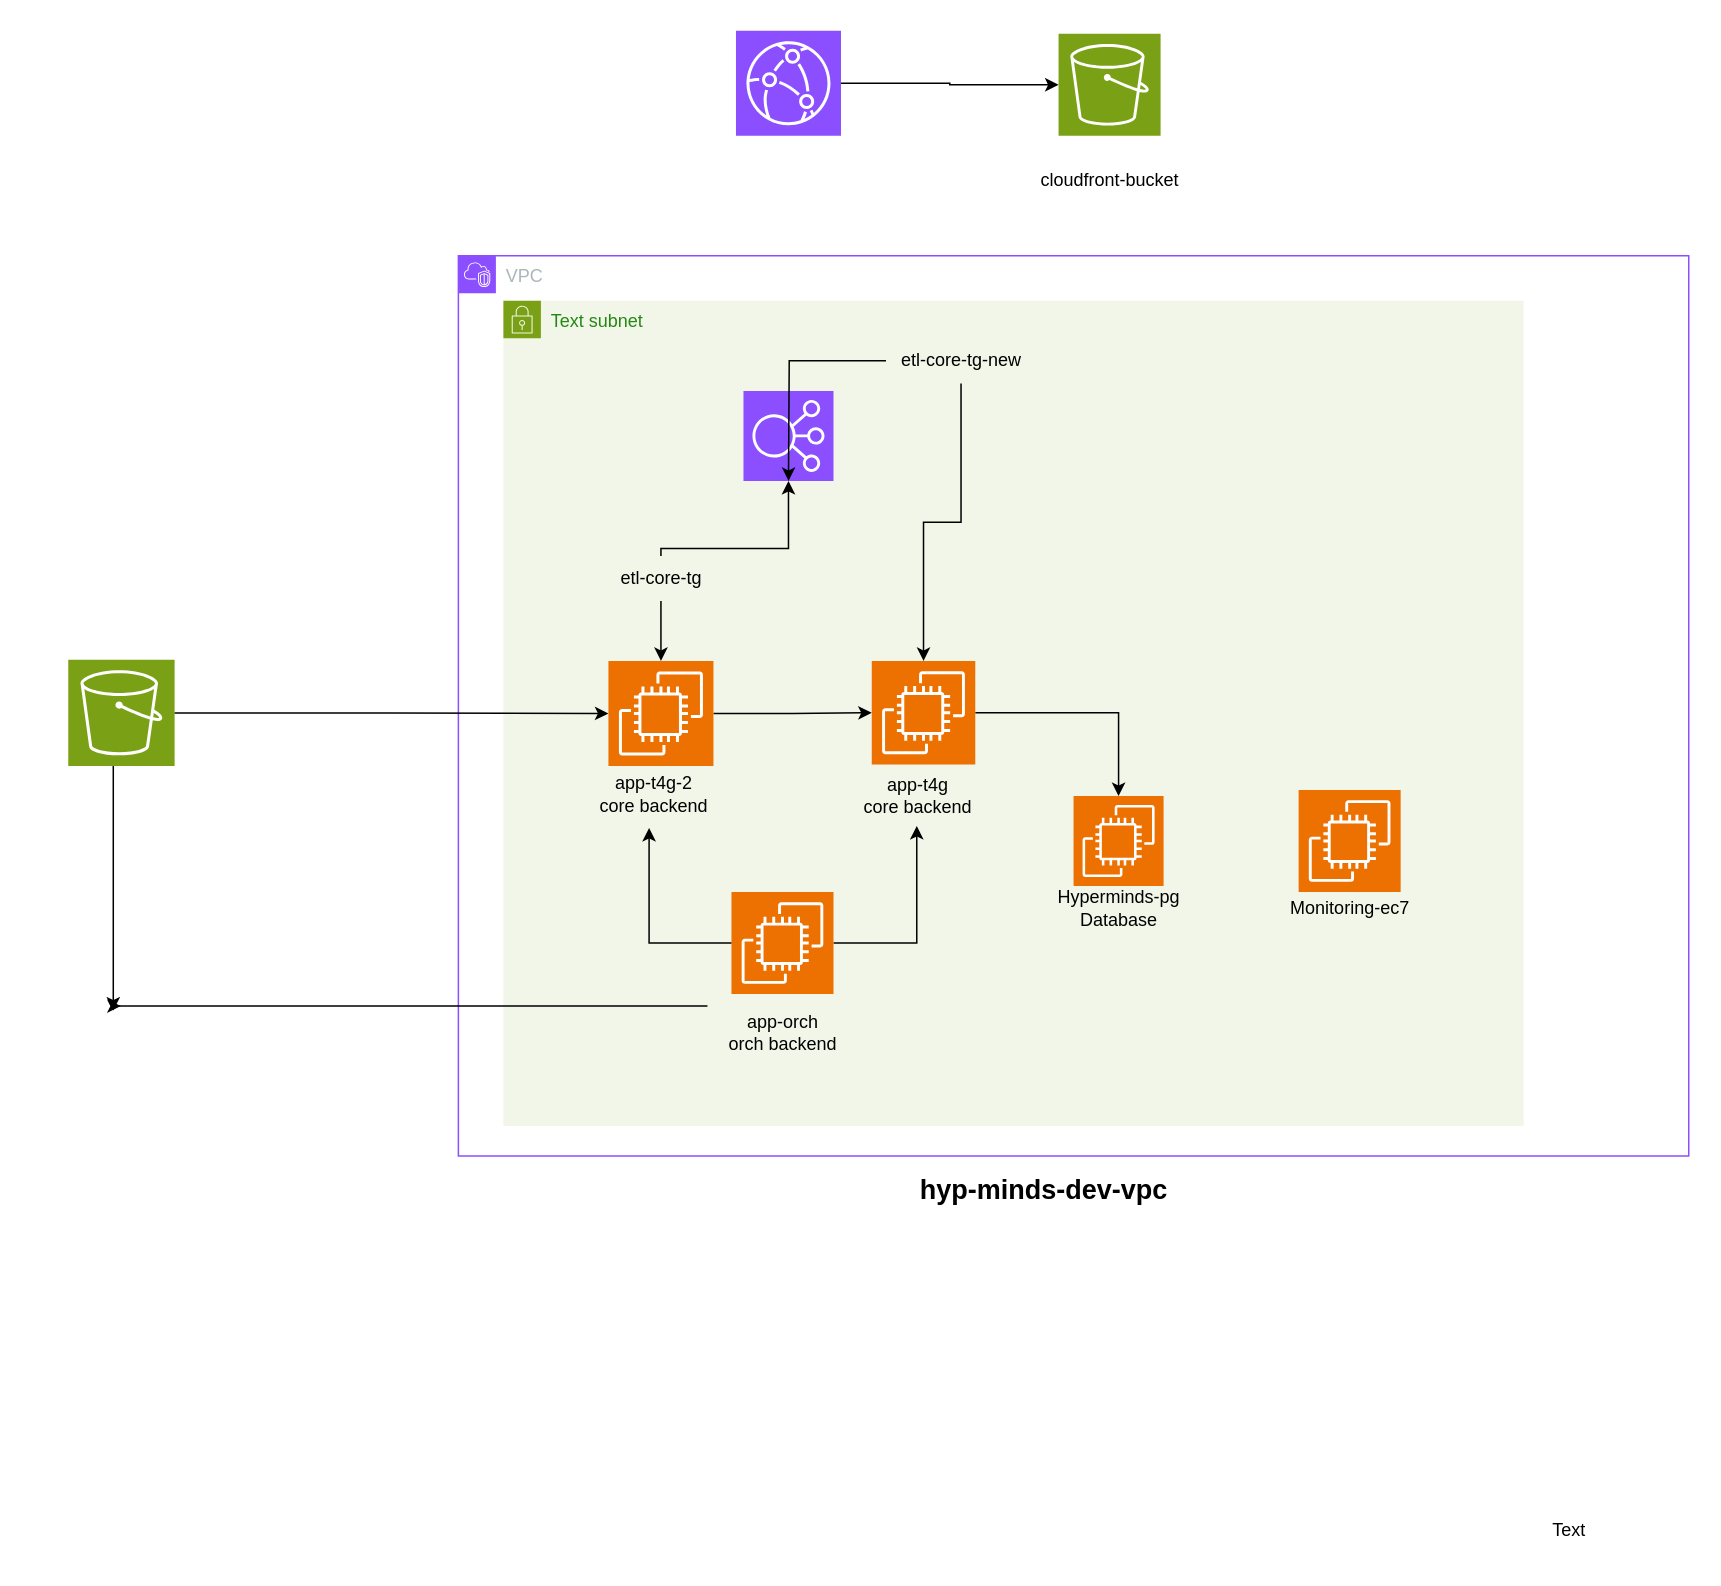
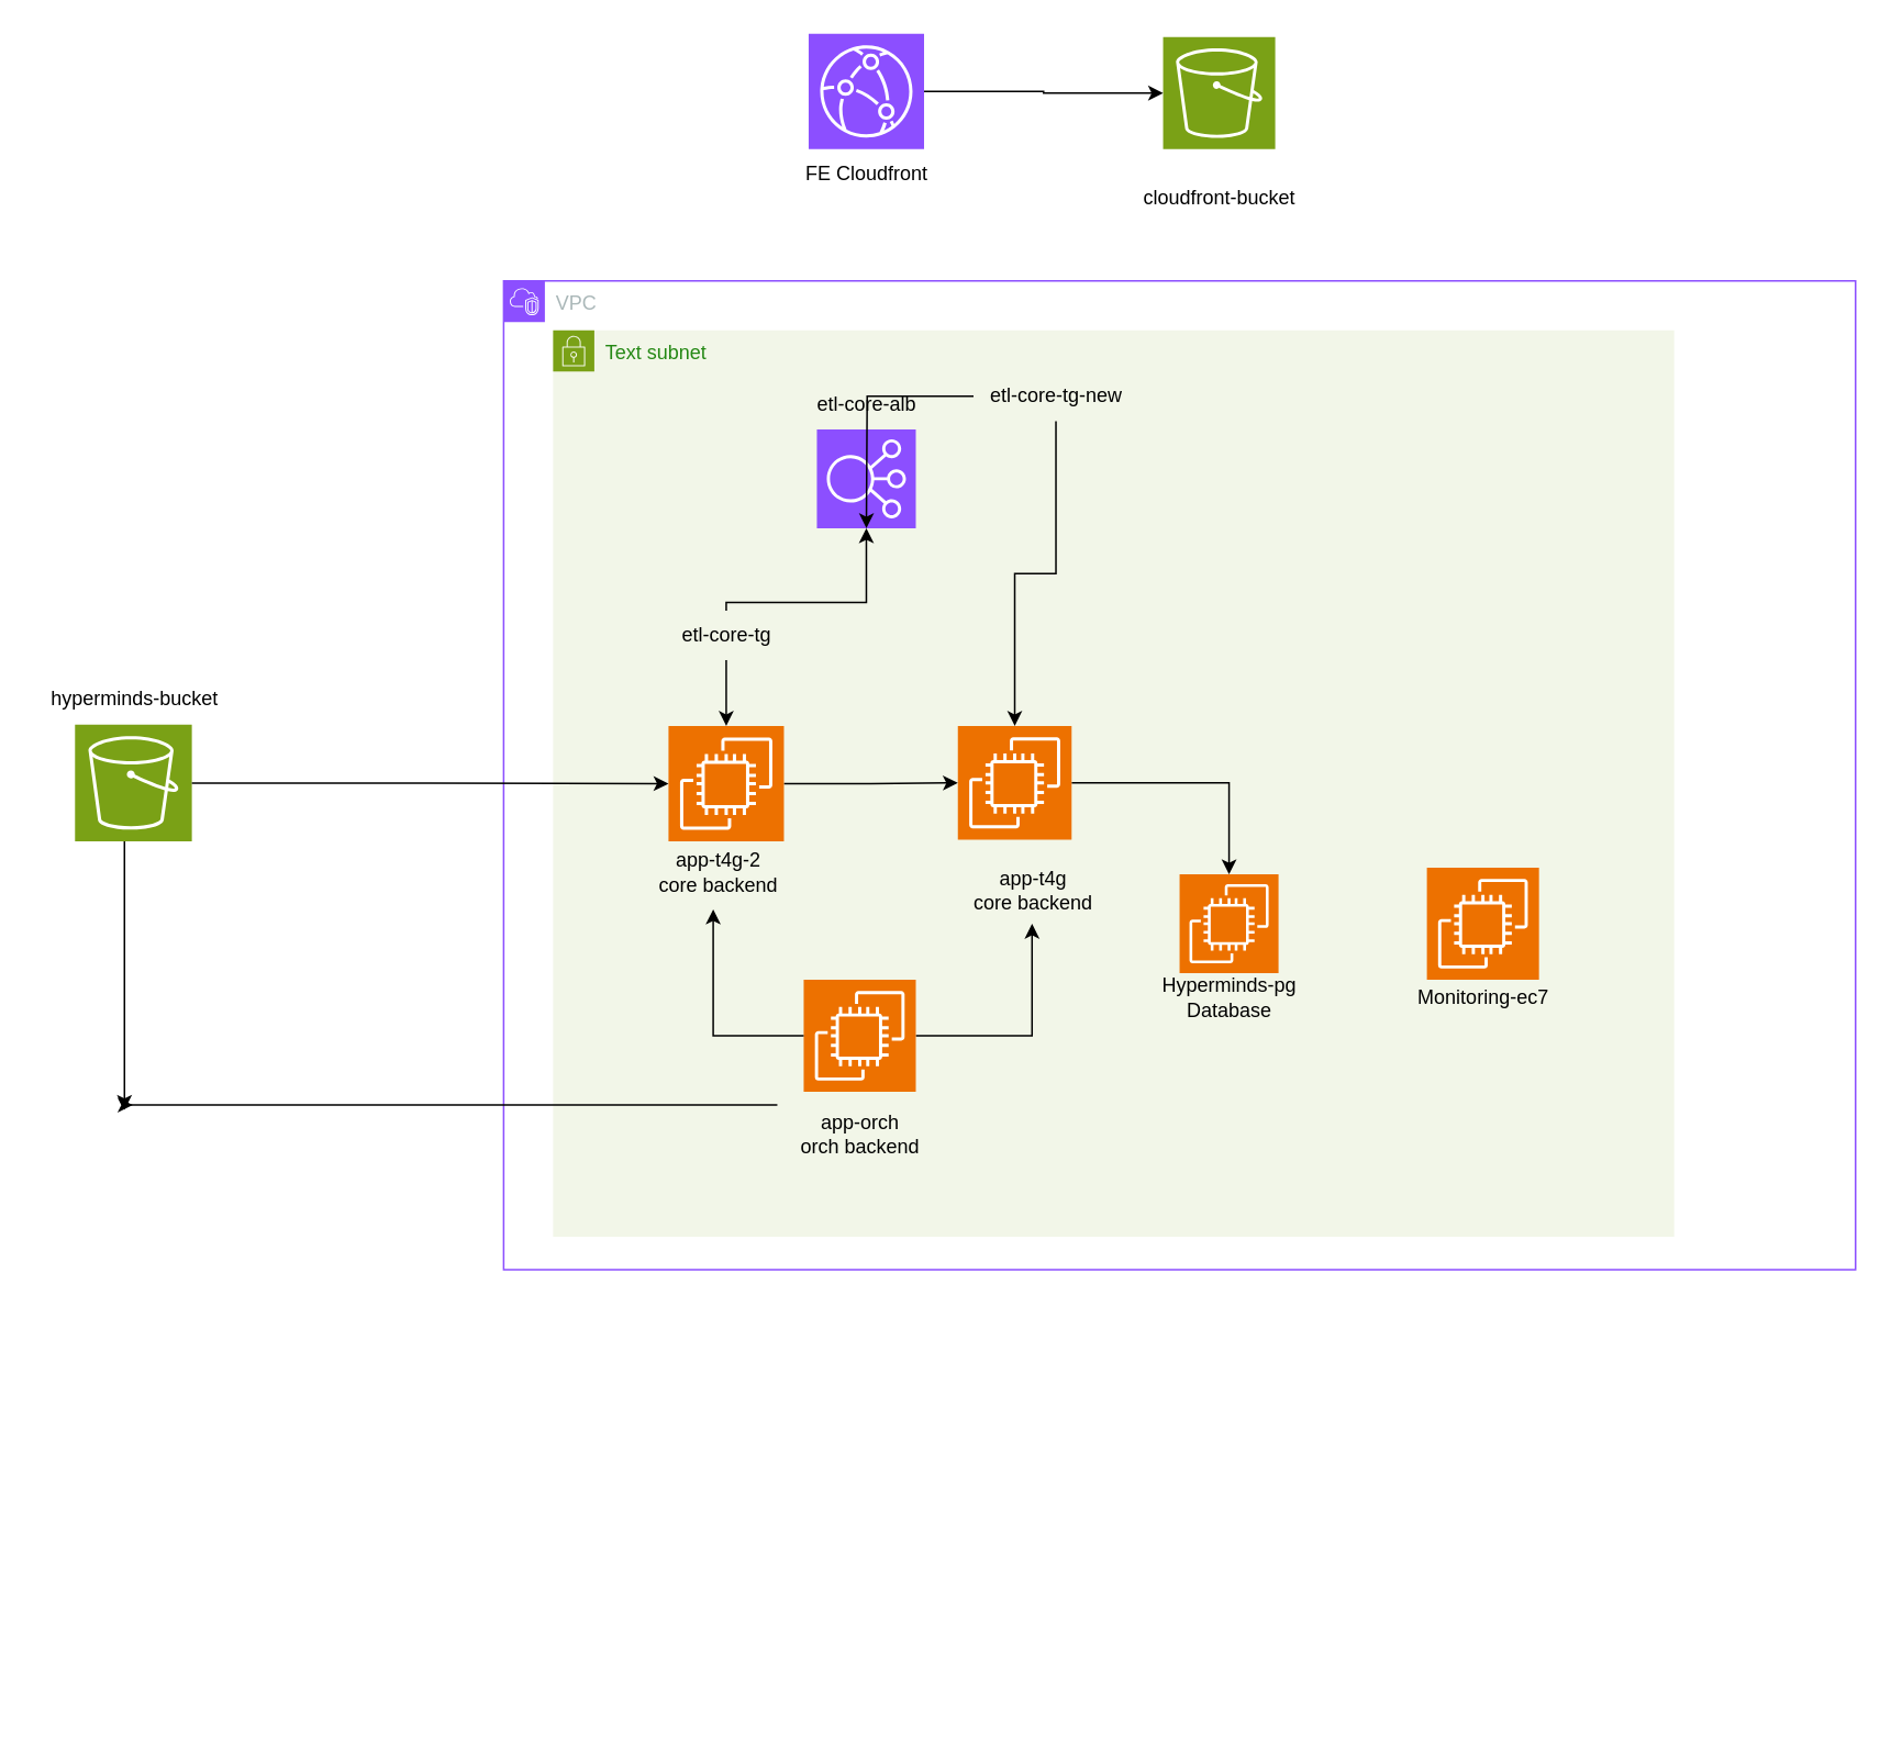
  <mxCell id="0" />
  <mxCell id="1" parent="0" />
  <mxCell id="2" value="VPC" style="points=[[0,0],[0.25,0],[0.5,0],[0.75,0],[1,0],[1,0.25],[1,0.5],[1,0.75],[1,1],[0.75,1],[0.5,1],[0.25,1],[0,1],[0,0.75],[0,0.5],[0,0.25]];outlineConnect=0;gradientColor=none;html=1;whiteSpace=wrap;fontSize=12;fontStyle=0;container=1;pointerEvents=0;collapsible=0;recursiveResize=0;shape=mxgraph.aws4.group;grIcon=mxgraph.aws4.group_vpc2;strokeColor=#8C4FFF;fillColor=none;verticalAlign=top;align=left;spacingLeft=30;fontColor=#AAB7B8;dashed=0;" vertex="1" parent="1"><mxGeometry x="305" y="170" width="820" height="600" as="geometry" /></mxCell>
  <mxCell id="3" value="Text subnet" style="points=[[0,0],[0.25,0],[0.5,0],[0.75,0],[1,0],[1,0.25],[1,0.5],[1,0.75],[1,1],[0.75,1],[0.5,1],[0.25,1],[0,1],[0,0.75],[0,0.5],[0,0.25]];outlineConnect=0;gradientColor=none;html=1;whiteSpace=wrap;fontSize=12;fontStyle=0;container=1;pointerEvents=0;collapsible=0;recursiveResize=0;shape=mxgraph.aws4.group;grIcon=mxgraph.aws4.group_security_group;grStroke=0;strokeColor=#7AA116;fillColor=#F2F6E8;verticalAlign=top;align=left;spacingLeft=30;fontColor=#248814;dashed=0;" vertex="1" parent="2"><mxGeometry x="30" y="30" width="680" height="550" as="geometry" /></mxCell>
  <mxCell id="4" style="edgeStyle=orthogonalEdgeStyle;rounded=0;orthogonalLoop=1;jettySize=auto;html=1;" edge="1" parent="3" source="5" target="20"><mxGeometry relative="1" as="geometry" /></mxCell>
  <mxCell id="5" value="" style="sketch=0;points=[[0,0,0],[0.25,0,0],[0.5,0,0],[0.75,0,0],[1,0,0],[0,1,0],[0.25,1,0],[0.5,1,0],[0.75,1,0],[1,1,0],[0,0.25,0],[0,0.5,0],[0,0.75,0],[1,0.25,0],[1,0.5,0],[1,0.75,0]];outlineConnect=0;fontColor=#232F3E;fillColor=#ED7100;strokeColor=#ffffff;dashed=0;verticalLabelPosition=bottom;verticalAlign=top;align=center;html=1;fontSize=12;fontStyle=0;aspect=fixed;shape=mxgraph.aws4.resourceIcon;resIcon=mxgraph.aws4.ec2;" vertex="1" parent="3"><mxGeometry x="152" y="394" width="68" height="68" as="geometry" /></mxCell>
  <mxCell id="6" value="" style="sketch=0;points=[[0,0,0],[0.25,0,0],[0.5,0,0],[0.75,0,0],[1,0,0],[0,1,0],[0.25,1,0],[0.5,1,0],[0.75,1,0],[1,1,0],[0,0.25,0],[0,0.5,0],[0,0.75,0],[1,0.25,0],[1,0.5,0],[1,0.75,0]];outlineConnect=0;fontColor=#232F3E;fillColor=#ED7100;strokeColor=#ffffff;dashed=0;verticalLabelPosition=bottom;verticalAlign=top;align=center;html=1;fontSize=12;fontStyle=0;aspect=fixed;shape=mxgraph.aws4.resourceIcon;resIcon=mxgraph.aws4.ec2;" vertex="1" parent="3"><mxGeometry x="530" y="326" width="68" height="68" as="geometry" /></mxCell>
  <mxCell id="7" style="edgeStyle=orthogonalEdgeStyle;rounded=0;orthogonalLoop=1;jettySize=auto;html=1;" edge="1" parent="3" source="8" target="11"><mxGeometry relative="1" as="geometry" /></mxCell>
  <mxCell id="8" value="" style="sketch=0;points=[[0,0,0],[0.25,0,0],[0.5,0,0],[0.75,0,0],[1,0,0],[0,1,0],[0.25,1,0],[0.5,1,0],[0.75,1,0],[1,1,0],[0,0.25,0],[0,0.5,0],[0,0.75,0],[1,0.25,0],[1,0.5,0],[1,0.75,0]];outlineConnect=0;fontColor=#232F3E;fillColor=#ED7100;strokeColor=#ffffff;dashed=0;verticalLabelPosition=bottom;verticalAlign=top;align=center;html=1;fontSize=12;fontStyle=0;aspect=fixed;shape=mxgraph.aws4.resourceIcon;resIcon=mxgraph.aws4.ec2;" vertex="1" parent="3"><mxGeometry x="245.5" y="240" width="69" height="69" as="geometry" /></mxCell>
  <mxCell id="9" style="edgeStyle=orthogonalEdgeStyle;rounded=0;orthogonalLoop=1;jettySize=auto;html=1;" edge="1" parent="3" source="10" target="8"><mxGeometry relative="1" as="geometry" /></mxCell>
  <mxCell id="10" value="" style="sketch=0;points=[[0,0,0],[0.25,0,0],[0.5,0,0],[0.75,0,0],[1,0,0],[0,1,0],[0.25,1,0],[0.5,1,0],[0.75,1,0],[1,1,0],[0,0.25,0],[0,0.5,0],[0,0.75,0],[1,0.25,0],[1,0.5,0],[1,0.75,0]];outlineConnect=0;fontColor=#232F3E;fillColor=#ED7100;strokeColor=#ffffff;dashed=0;verticalLabelPosition=bottom;verticalAlign=top;align=center;html=1;fontSize=12;fontStyle=0;aspect=fixed;shape=mxgraph.aws4.resourceIcon;resIcon=mxgraph.aws4.ec2;" vertex="1" parent="3"><mxGeometry x="70" y="240" width="70" height="70" as="geometry" /></mxCell>
  <mxCell id="11" value="" style="sketch=0;points=[[0,0,0],[0.25,0,0],[0.5,0,0],[0.75,0,0],[1,0,0],[0,1,0],[0.25,1,0],[0.5,1,0],[0.75,1,0],[1,1,0],[0,0.25,0],[0,0.5,0],[0,0.75,0],[1,0.25,0],[1,0.5,0],[1,0.75,0]];outlineConnect=0;fontColor=#232F3E;fillColor=#ED7100;strokeColor=#ffffff;dashed=0;verticalLabelPosition=bottom;verticalAlign=top;align=center;html=1;fontSize=12;fontStyle=0;aspect=fixed;shape=mxgraph.aws4.resourceIcon;resIcon=mxgraph.aws4.ec2;" vertex="1" parent="3"><mxGeometry x="380" y="330" width="60" height="60" as="geometry" /></mxCell>
  <mxCell id="12" value="" style="sketch=0;points=[[0,0,0],[0.25,0,0],[0.5,0,0],[0.75,0,0],[1,0,0],[0,1,0],[0.25,1,0],[0.5,1,0],[0.75,1,0],[1,1,0],[0,0.25,0],[0,0.5,0],[0,0.75,0],[1,0.25,0],[1,0.5,0],[1,0.75,0]];outlineConnect=0;fontColor=#232F3E;fillColor=#8C4FFF;strokeColor=#ffffff;dashed=0;verticalLabelPosition=bottom;verticalAlign=top;align=center;html=1;fontSize=12;fontStyle=0;aspect=fixed;shape=mxgraph.aws4.resourceIcon;resIcon=mxgraph.aws4.elastic_load_balancing;" vertex="1" parent="3"><mxGeometry x="160" y="60" width="60" height="60" as="geometry" /></mxCell>
  <mxCell id="13" value="" style="edgeStyle=orthogonalEdgeStyle;rounded=0;orthogonalLoop=1;jettySize=auto;html=1;" edge="1" parent="3" source="15" target="12"><mxGeometry relative="1" as="geometry"><Array as="points"><mxPoint x="190" y="165" /></Array></mxGeometry></mxCell>
  <mxCell id="14" value="" style="edgeStyle=orthogonalEdgeStyle;rounded=0;orthogonalLoop=1;jettySize=auto;html=1;" edge="1" parent="3" source="15" target="10"><mxGeometry relative="1" as="geometry" /></mxCell>
  <mxCell id="15" value="etl-core-tg" style="text;html=1;align=center;verticalAlign=middle;resizable=0;points=[];autosize=1;strokeColor=none;fillColor=none;" vertex="1" parent="3"><mxGeometry x="65" y="170" width="80" height="30" as="geometry" /></mxCell>
  <mxCell id="16" value="" style="edgeStyle=orthogonalEdgeStyle;rounded=0;orthogonalLoop=1;jettySize=auto;html=1;" edge="1" parent="3" source="18" target="8"><mxGeometry relative="1" as="geometry" /></mxCell>
  <mxCell id="17" style="edgeStyle=orthogonalEdgeStyle;rounded=0;orthogonalLoop=1;jettySize=auto;html=1;" edge="1" parent="3" source="18"><mxGeometry relative="1" as="geometry"><mxPoint x="190" y="120" as="targetPoint" /></mxGeometry></mxCell>
  <mxCell id="18" value="etl-core-tg-new" style="text;html=1;align=center;verticalAlign=middle;resizable=0;points=[];autosize=1;strokeColor=none;fillColor=none;" vertex="1" parent="3"><mxGeometry x="255" y="25" width="100" height="30" as="geometry" /></mxCell>
  <mxCell id="19" value="app-t4g-2&lt;br&gt;core backend" style="text;html=1;align=center;verticalAlign=middle;resizable=0;points=[];autosize=1;strokeColor=none;fillColor=none;" vertex="1" parent="3"><mxGeometry x="50" y="309" width="100" height="40" as="geometry" /></mxCell>
- <mxCell id="20" value="app-t4g&lt;div&gt;core backend&lt;/div&gt;" style="text;html=1;align=center;verticalAlign=middle;resizable=0;points=[];autosize=1;strokeColor=none;fillColor=none;" vertex="1" parent="3"><mxGeometry x="225.5" y="310" width="100" height="40" as="geometry" /></mxCell>
+ <mxCell id="20" value="app-t4g&lt;div&gt;core backend&lt;/div&gt;" style="text;html=1;align=center;verticalAlign=middle;resizable=0;points=[];autosize=1;strokeColor=none;fillColor=none;" vertex="1" parent="3"><mxGeometry x="240.5" y="320" width="100" height="40" as="geometry" /></mxCell>
  <mxCell id="21" value="Hyperminds-pg&lt;br&gt;Database" style="text;html=1;align=center;verticalAlign=middle;resizable=0;points=[];autosize=1;strokeColor=none;fillColor=none;" vertex="1" parent="3"><mxGeometry x="360" y="385" width="100" height="40" as="geometry" /></mxCell>
  <mxCell id="22" style="edgeStyle=orthogonalEdgeStyle;rounded=0;orthogonalLoop=1;jettySize=auto;html=1;" edge="1" parent="3" source="23"><mxGeometry relative="1" as="geometry"><mxPoint x="-260" y="473" as="targetPoint" /><Array as="points"><mxPoint x="-260" y="470" /></Array></mxGeometry></mxCell>
  <mxCell id="23" value="app-orch&lt;br&gt;orch backend" style="text;html=1;align=center;verticalAlign=middle;resizable=0;points=[];autosize=1;strokeColor=none;fillColor=none;" vertex="1" parent="3"><mxGeometry x="136" y="468" width="100" height="40" as="geometry" /></mxCell>
  <mxCell id="24" value="Monitoring-ec7" style="text;html=1;align=center;verticalAlign=middle;resizable=0;points=[];autosize=1;strokeColor=none;fillColor=none;" vertex="1" parent="3"><mxGeometry x="514" y="390" width="100" height="30" as="geometry" /></mxCell>
+ <mxCell id="25" value="etl-core-alb" style="text;html=1;align=center;verticalAlign=middle;resizable=0;points=[];autosize=1;strokeColor=none;fillColor=none;" vertex="1" parent="3"><mxGeometry x="150" y="30" width="80" height="30" as="geometry" /></mxCell>
  <mxCell id="26" style="edgeStyle=orthogonalEdgeStyle;rounded=0;orthogonalLoop=1;jettySize=auto;html=1;entryX=0.471;entryY=1.058;entryDx=0;entryDy=0;entryPerimeter=0;" edge="1" parent="3" source="5" target="19"><mxGeometry relative="1" as="geometry"><mxPoint x="100" y="350" as="targetPoint" /></mxGeometry></mxCell>
- <mxCell id="27" value="Text" style="text;html=1;align=center;verticalAlign=middle;resizable=0;points=[];autosize=1;strokeColor=none;fillColor=none;" vertex="1" parent="1"><mxGeometry x="1020" y="1005" width="50" height="30" as="geometry" /></mxCell>
+ <mxCell id="28" value="FE Cloudfront" style="text;html=1;align=center;verticalAlign=middle;resizable=0;points=[];autosize=1;strokeColor=none;fillColor=none;" vertex="1" parent="1"><mxGeometry x="475" y="90" width="100" height="30" as="geometry" /></mxCell>
  <mxCell id="29" value="" style="sketch=0;points=[[0,0,0],[0.25,0,0],[0.5,0,0],[0.75,0,0],[1,0,0],[0,1,0],[0.25,1,0],[0.5,1,0],[0.75,1,0],[1,1,0],[0,0.25,0],[0,0.5,0],[0,0.75,0],[1,0.25,0],[1,0.5,0],[1,0.75,0]];outlineConnect=0;fontColor=#232F3E;fillColor=#8C4FFF;strokeColor=#ffffff;dashed=0;verticalLabelPosition=bottom;verticalAlign=top;align=center;html=1;fontSize=12;fontStyle=0;aspect=fixed;shape=mxgraph.aws4.resourceIcon;resIcon=mxgraph.aws4.cloudfront;" vertex="1" parent="1"><mxGeometry x="490" y="20" width="70" height="70" as="geometry" /></mxCell>
  <mxCell id="30" value="" style="sketch=0;points=[[0,0,0],[0.25,0,0],[0.5,0,0],[0.75,0,0],[1,0,0],[0,1,0],[0.25,1,0],[0.5,1,0],[0.75,1,0],[1,1,0],[0,0.25,0],[0,0.5,0],[0,0.75,0],[1,0.25,0],[1,0.5,0],[1,0.75,0]];outlineConnect=0;fontColor=#232F3E;fillColor=#7AA116;strokeColor=#ffffff;dashed=0;verticalLabelPosition=bottom;verticalAlign=top;align=center;html=1;fontSize=12;fontStyle=0;aspect=fixed;shape=mxgraph.aws4.resourceIcon;resIcon=mxgraph.aws4.s3;" vertex="1" parent="1"><mxGeometry x="705" y="22" width="68" height="68" as="geometry" /></mxCell>
  <mxCell id="31" style="edgeStyle=orthogonalEdgeStyle;rounded=0;orthogonalLoop=1;jettySize=auto;html=1;" edge="1" parent="1" source="32"><mxGeometry relative="1" as="geometry"><mxPoint x="80" y="670" as="targetPoint" /><Array as="points"><mxPoint x="75" y="670" /></Array></mxGeometry></mxCell>
  <mxCell id="32" value="" style="sketch=0;points=[[0,0,0],[0.25,0,0],[0.5,0,0],[0.75,0,0],[1,0,0],[0,1,0],[0.25,1,0],[0.5,1,0],[0.75,1,0],[1,1,0],[0,0.25,0],[0,0.5,0],[0,0.75,0],[1,0.25,0],[1,0.5,0],[1,0.75,0]];outlineConnect=0;fontColor=#232F3E;fillColor=#7AA116;strokeColor=#ffffff;dashed=0;verticalLabelPosition=bottom;verticalAlign=top;align=center;html=1;fontSize=12;fontStyle=0;aspect=fixed;shape=mxgraph.aws4.resourceIcon;resIcon=mxgraph.aws4.s3;" vertex="1" parent="1"><mxGeometry x="45" y="439.12" width="70.88" height="70.88" as="geometry" /></mxCell>
  <mxCell id="33" style="edgeStyle=orthogonalEdgeStyle;rounded=0;orthogonalLoop=1;jettySize=auto;html=1;entryX=0;entryY=0.5;entryDx=0;entryDy=0;entryPerimeter=0;" edge="1" parent="1" source="29" target="30"><mxGeometry relative="1" as="geometry" /></mxCell>
  <mxCell id="34" style="edgeStyle=orthogonalEdgeStyle;rounded=0;orthogonalLoop=1;jettySize=auto;html=1;entryX=0;entryY=0.5;entryDx=0;entryDy=0;entryPerimeter=0;" edge="1" parent="1" source="32" target="10"><mxGeometry relative="1" as="geometry" /></mxCell>
  <mxCell id="35" value="cloudfront-bucket" style="text;html=1;align=center;verticalAlign=middle;resizable=0;points=[];autosize=1;strokeColor=none;fillColor=none;" vertex="1" parent="1"><mxGeometry x="679" y="105" width="120" height="30" as="geometry" /></mxCell>
- <mxCell id="37" value="&lt;font style=&quot;font-size: 18px;&quot;&gt;&lt;b&gt;hyp-minds-dev-vpc&lt;/b&gt;&lt;/font&gt;" style="text;html=1;align=center;verticalAlign=middle;resizable=0;points=[];autosize=1;strokeColor=none;fillColor=none;" vertex="1" parent="1"><mxGeometry x="600" y="773" width="190" height="40" as="geometry" /></mxCell>
+ <mxCell id="36" value="hyperminds-bucket" style="text;html=1;align=center;verticalAlign=middle;resizable=0;points=[];autosize=1;strokeColor=none;fillColor=none;" vertex="1" parent="1"><mxGeometry x="20.88" y="409.12" width="120" height="30" as="geometry" /></mxCell>
